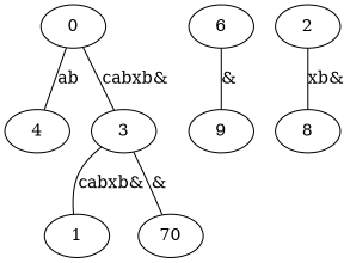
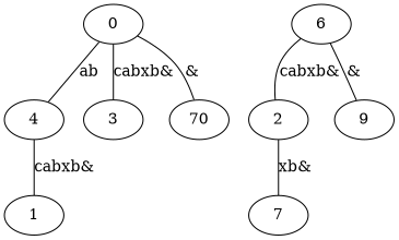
  graph {
    edge [weight=1]
    4
    1
    6
    2
    9
-   7 [label=8]
+   7
    0
    3
    n9 [label=70]
-   3 -- 1 [label="cabxb&"]
+   4 -- 1 [label="cabxb&"]
+   6 -- 2 [label="cabxb&"]
    6 -- 9 [label="&"]
    2 -- 7 [label="xb&"]
    0 -- 4 [label=ab]
    0 -- 3 [label="cabxb&"]
-   3 -- n9 [label="&"]
+   0 -- n9 [label="&"]
  }
